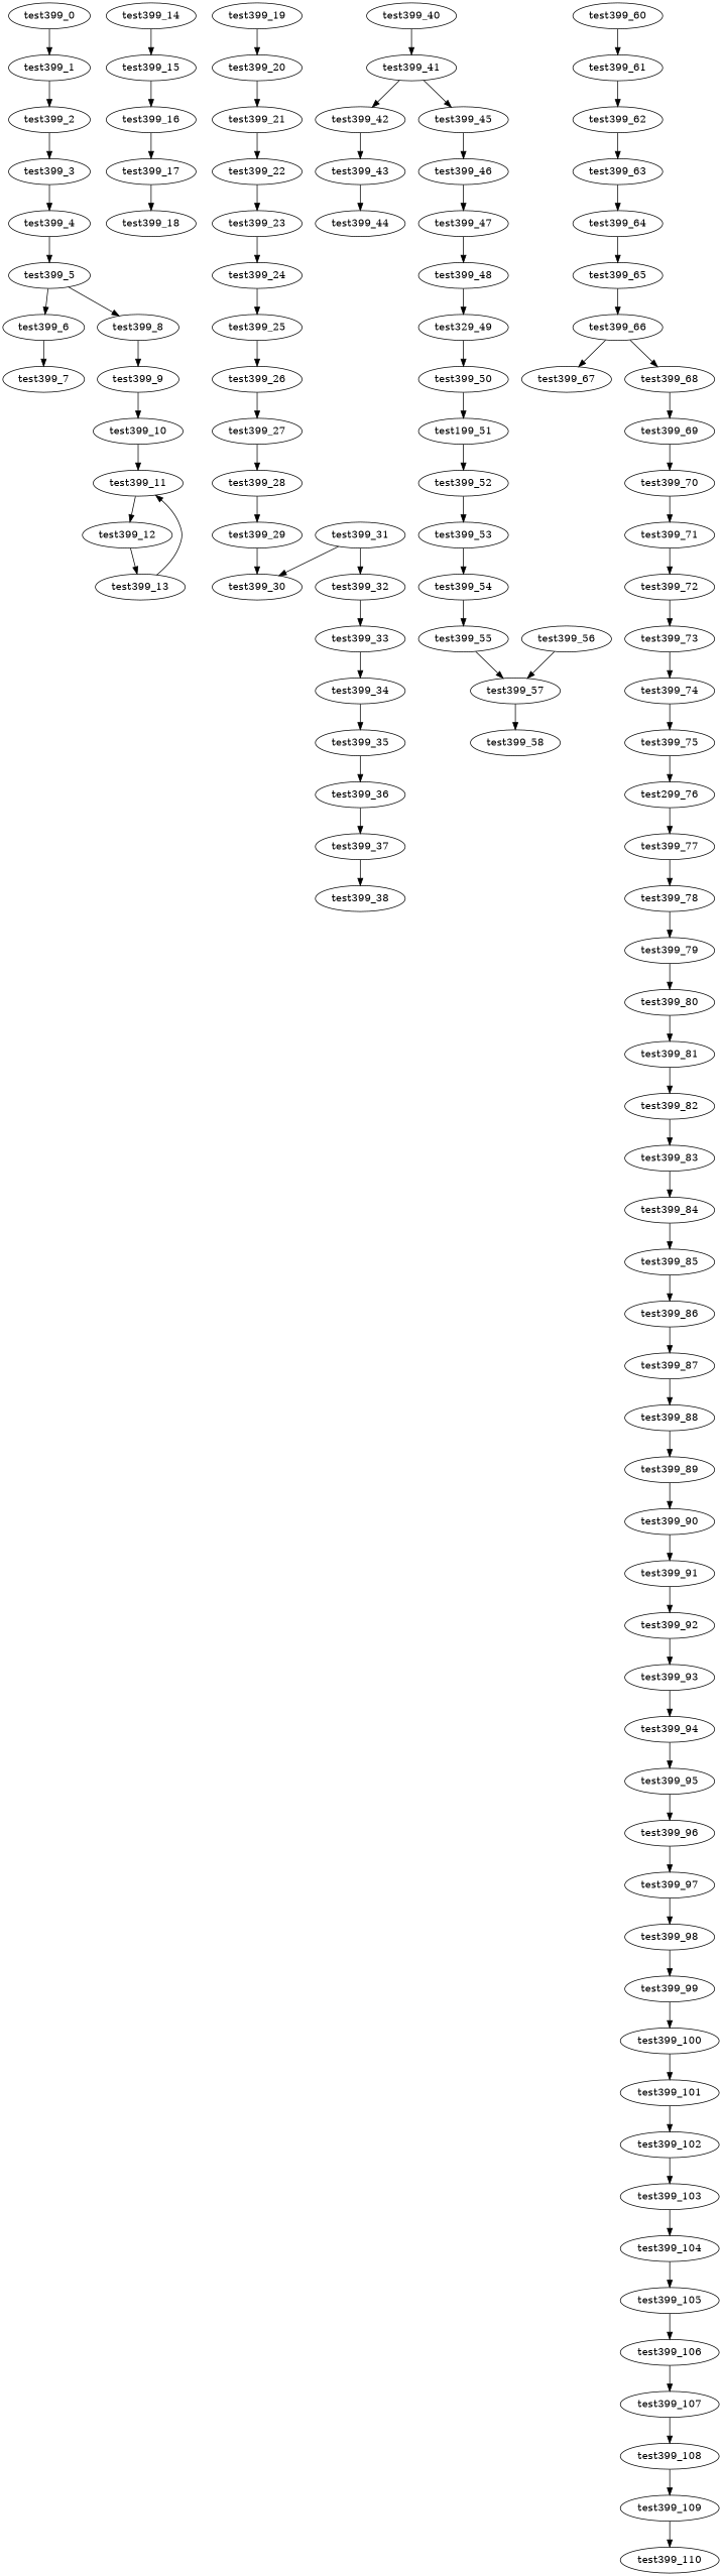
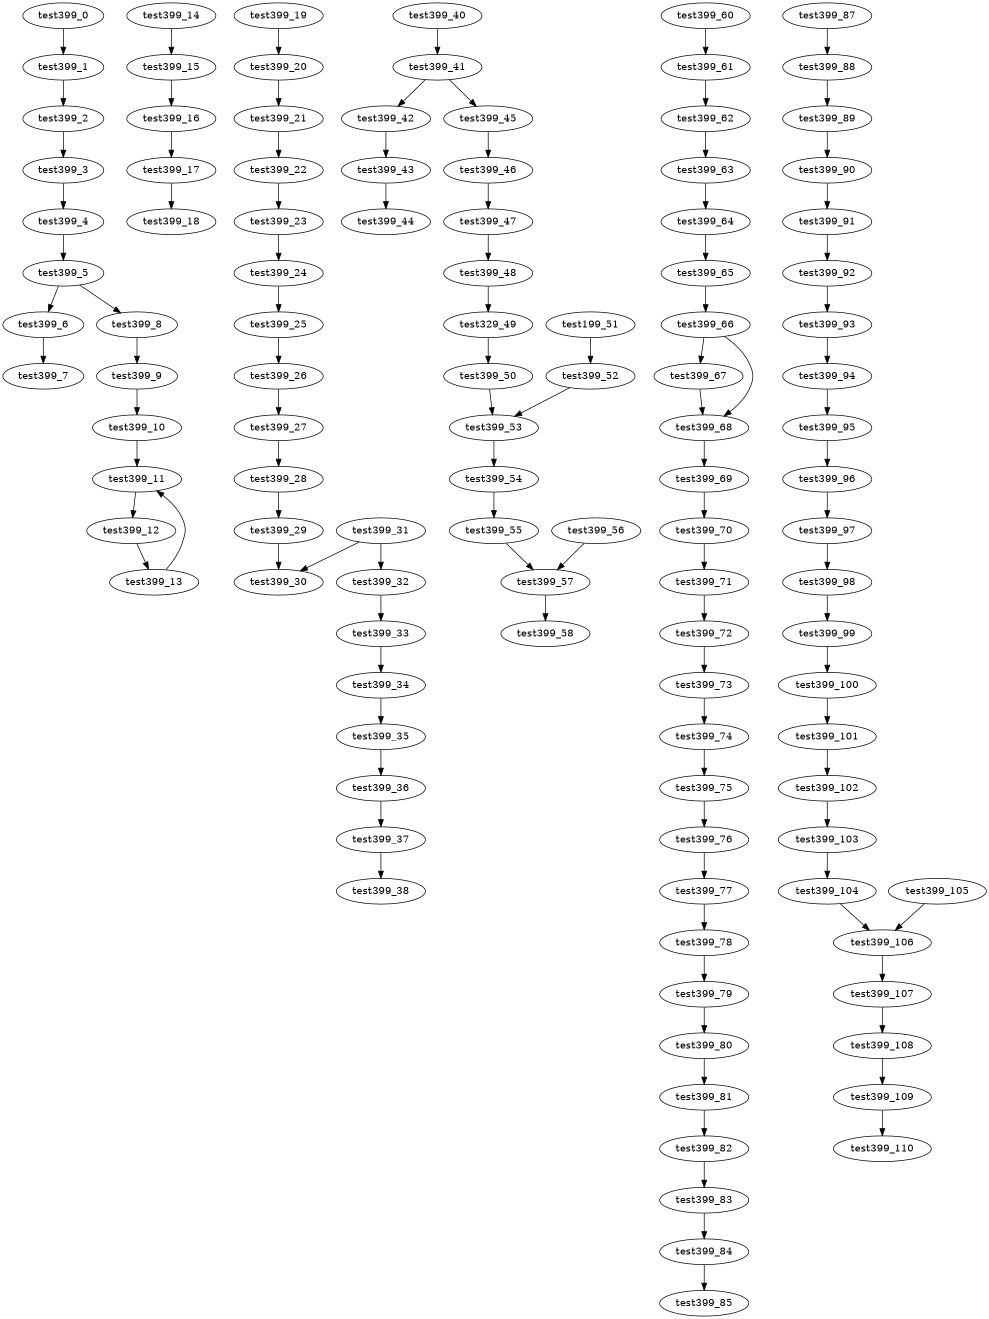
  digraph {
    fontname="DejaVu Serif"
    node [fontname="DejaVu Serif"]
    edge [fontname="DejaVu Serif"]
    test399_0
    test399_1
    test399_2
    test399_3
    test399_4
    test399_5
    test399_6
    test399_8
    test399_7
    test399_9
    test399_10
    test399_11
    test399_12
    test399_13
    test399_14
    test399_15
    test399_16
    test399_17
    test399_18
    test399_19
    test399_20
    test399_21
    test399_22
    test399_23
    test399_24
    test399_25
    test399_26
    test399_27
    test399_28
    test399_29
    test399_30
    test399_31
    test399_32
    test399_33
    test399_34
    test399_35
    test399_36
    test399_37
    test399_38
    test399_40
    test399_41
    test399_42
    test399_45
    test399_43
    test399_44
    test399_46
    test399_47
    test399_48
    n49 [label=test329_49]
    test399_50
    n51 [label=test199_51]
    test399_52
    test399_53
    test399_54
    test399_55
    test399_57
    test399_56
    test399_58
    test399_60
    test399_61
    test399_62
    test399_63
    test399_64
    test399_65
    test399_66
    test399_67
    test399_68
    test399_69
    test399_70
    test399_71
    test399_72
    test399_73
    test399_74
    test399_75
-   test399_76 [label=test299_76]
+   test399_76
    test399_77
    test399_78
    test399_79
    test399_80
    test399_81
    test399_82
    test399_83
    test399_84
    test399_85
-   test399_86
    test399_87
    test399_88
    test399_89
    test399_90
    test399_91
    test399_92
    test399_93
    test399_94
    test399_95
    test399_96
    test399_97
    test399_98
    test399_99
    test399_100
    test399_101
    test399_102
    test399_103
    test399_104
    test399_105
    test399_106
    test399_107
    test399_108
    test399_109
    test399_110
    test399_0 -> test399_1
    test399_1 -> test399_2
    test399_2 -> test399_3
    test399_3 -> test399_4
    test399_4 -> test399_5
    test399_5 -> test399_6
    test399_5 -> test399_8
    test399_6 -> test399_7
    test399_8 -> test399_9
    test399_9 -> test399_10
    test399_10 -> test399_11
    test399_11 -> test399_12
    test399_12 -> test399_13
    test399_13 -> test399_11
    test399_14 -> test399_15
    test399_15 -> test399_16
    test399_16 -> test399_17
    test399_17 -> test399_18
    test399_19 -> test399_20
    test399_20 -> test399_21
    test399_21 -> test399_22
    test399_22 -> test399_23
    test399_23 -> test399_24
    test399_24 -> test399_25
    test399_25 -> test399_26
    test399_26 -> test399_27
    test399_27 -> test399_28
    test399_28 -> test399_29
    test399_29 -> test399_30
    test399_31 -> test399_30
    test399_31 -> test399_32
    test399_32 -> test399_33
    test399_33 -> test399_34
    test399_34 -> test399_35
    test399_35 -> test399_36
    test399_36 -> test399_37
    test399_37 -> test399_38
    test399_40 -> test399_41
    test399_41 -> test399_42
    test399_41 -> test399_45
    test399_42 -> test399_43
    test399_45 -> test399_46
    test399_43 -> test399_44
    test399_46 -> test399_47
    test399_47 -> test399_48
    test399_48 -> n49
    n49 -> test399_50
-   test399_50 -> n51
+   test399_50 -> test399_53
    n51 -> test399_52
    test399_52 -> test399_53
    test399_53 -> test399_54
    test399_54 -> test399_55
    test399_55 -> test399_57
    test399_57 -> test399_58
    test399_56 -> test399_57
    test399_60 -> test399_61
    test399_61 -> test399_62
    test399_62 -> test399_63
    test399_63 -> test399_64
    test399_64 -> test399_65
    test399_65 -> test399_66
    test399_66 -> test399_67
    test399_66 -> test399_68
+   test399_67 -> test399_68
    test399_68 -> test399_69
    test399_69 -> test399_70
    test399_70 -> test399_71
    test399_71 -> test399_72
    test399_72 -> test399_73
    test399_73 -> test399_74
    test399_74 -> test399_75
    test399_75 -> test399_76
    test399_76 -> test399_77
    test399_77 -> test399_78
    test399_78 -> test399_79
    test399_79 -> test399_80
    test399_80 -> test399_81
    test399_81 -> test399_82
    test399_82 -> test399_83
    test399_83 -> test399_84
    test399_84 -> test399_85
-   test399_85 -> test399_86
-   test399_86 -> test399_87
    test399_87 -> test399_88
    test399_88 -> test399_89
    test399_89 -> test399_90
    test399_90 -> test399_91
    test399_91 -> test399_92
    test399_92 -> test399_93
    test399_93 -> test399_94
    test399_94 -> test399_95
    test399_95 -> test399_96
    test399_96 -> test399_97
    test399_97 -> test399_98
    test399_98 -> test399_99
    test399_99 -> test399_100
    test399_100 -> test399_101
    test399_101 -> test399_102
    test399_102 -> test399_103
    test399_103 -> test399_104
-   test399_104 -> test399_105
+   test399_104 -> test399_106
    test399_105 -> test399_106
    test399_106 -> test399_107
    test399_107 -> test399_108
    test399_108 -> test399_109
    test399_109 -> test399_110
  }
